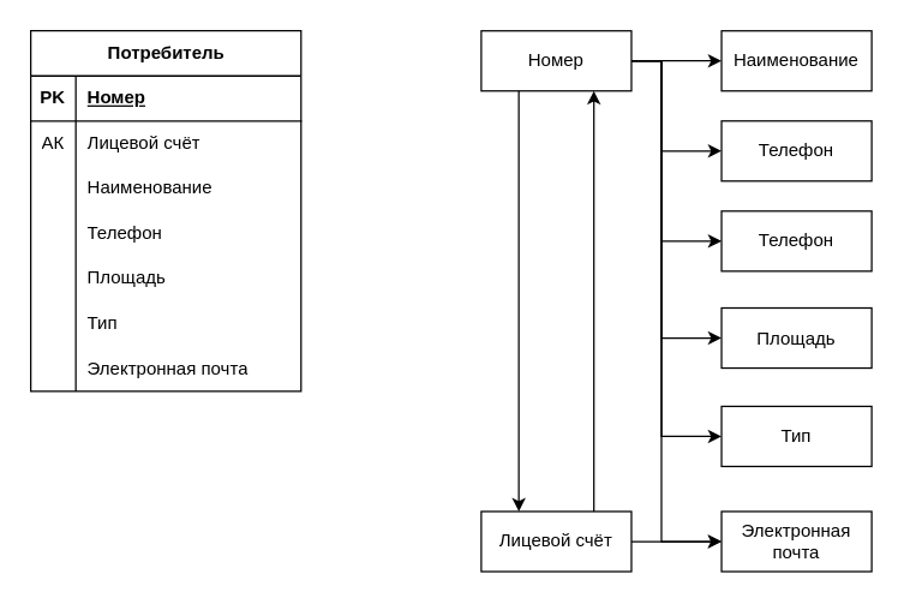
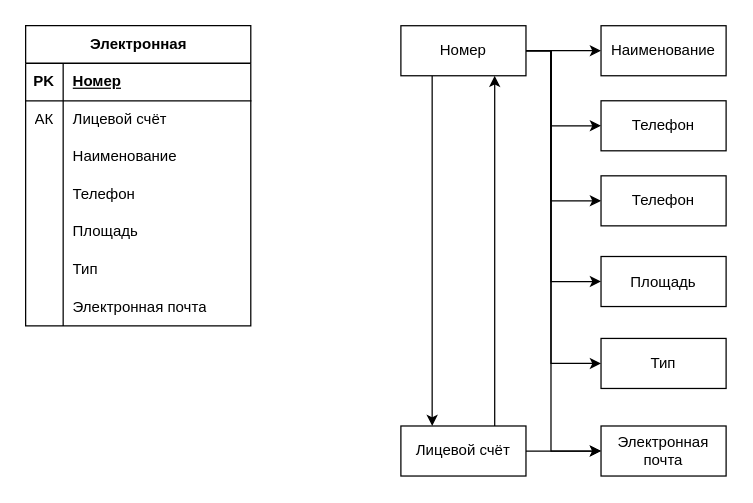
  <mxCell id="0" />
  <mxCell id="1" parent="0" />
- <mxCell id="2" value="Потребитель" style="shape=table;startSize=30;container=1;collapsible=1;childLayout=tableLayout;fixedRows=1;rowLines=0;fontStyle=1;align=center;resizeLast=1;html=1;metaEdit=0;" vertex="1" parent="1"><mxGeometry x="20" y="20" width="180" height="240" as="geometry"><mxRectangle y="550" width="120" height="30" as="alternateBounds" /></mxGeometry></mxCell>
+ <mxCell id="2" value="Электронная" style="shape=table;startSize=30;container=1;collapsible=1;childLayout=tableLayout;fixedRows=1;rowLines=0;fontStyle=1;align=center;resizeLast=1;html=1;metaEdit=0;" vertex="1" parent="1"><mxGeometry x="20" y="20" width="180" height="240" as="geometry"><mxRectangle y="550" width="120" height="30" as="alternateBounds" /></mxGeometry></mxCell>
  <mxCell id="3" value="" style="shape=tableRow;horizontal=0;startSize=0;swimlaneHead=0;swimlaneBody=0;fillColor=none;collapsible=0;dropTarget=0;points=[[0,0.5],[1,0.5]];portConstraint=eastwest;top=0;left=0;right=0;bottom=1;" vertex="1" parent="2"><mxGeometry y="30" width="180" height="30" as="geometry" /></mxCell>
  <mxCell id="4" value="PK" style="shape=partialRectangle;connectable=0;fillColor=none;top=0;left=0;bottom=0;right=0;fontStyle=1;overflow=hidden;whiteSpace=wrap;html=1;" vertex="1" parent="3"><mxGeometry width="30" height="30" as="geometry"><mxRectangle width="30" height="30" as="alternateBounds" /></mxGeometry></mxCell>
  <mxCell id="5" value="Номер" style="shape=partialRectangle;connectable=0;fillColor=none;top=0;left=0;bottom=0;right=0;align=left;spacingLeft=6;fontStyle=5;overflow=hidden;whiteSpace=wrap;html=1;" vertex="1" parent="3"><mxGeometry x="30" width="150" height="30" as="geometry"><mxRectangle width="150" height="30" as="alternateBounds" /></mxGeometry></mxCell>
  <mxCell id="6" value="" style="shape=tableRow;horizontal=0;startSize=0;swimlaneHead=0;swimlaneBody=0;fillColor=none;collapsible=0;dropTarget=0;points=[[0,0.5],[1,0.5]];portConstraint=eastwest;top=0;left=0;right=0;bottom=0;" vertex="1" parent="2"><mxGeometry y="60" width="180" height="30" as="geometry" /></mxCell>
  <mxCell id="7" value="АК" style="shape=partialRectangle;connectable=0;fillColor=none;top=0;left=0;bottom=0;right=0;editable=1;overflow=hidden;whiteSpace=wrap;html=1;" vertex="1" parent="6"><mxGeometry width="30" height="30" as="geometry"><mxRectangle width="30" height="30" as="alternateBounds" /></mxGeometry></mxCell>
  <mxCell id="8" value="Лицевой счёт" style="shape=partialRectangle;connectable=0;fillColor=none;top=0;left=0;bottom=0;right=0;align=left;spacingLeft=6;overflow=hidden;whiteSpace=wrap;html=1;" vertex="1" parent="6"><mxGeometry x="30" width="150" height="30" as="geometry"><mxRectangle width="150" height="30" as="alternateBounds" /></mxGeometry></mxCell>
  <mxCell id="9" value="" style="shape=tableRow;horizontal=0;startSize=0;swimlaneHead=0;swimlaneBody=0;fillColor=none;collapsible=0;dropTarget=0;points=[[0,0.5],[1,0.5]];portConstraint=eastwest;top=0;left=0;right=0;bottom=0;" vertex="1" parent="2"><mxGeometry y="90" width="180" height="30" as="geometry" /></mxCell>
  <mxCell id="10" value="" style="shape=partialRectangle;connectable=0;fillColor=none;top=0;left=0;bottom=0;right=0;editable=1;overflow=hidden;whiteSpace=wrap;html=1;" vertex="1" parent="9"><mxGeometry width="30" height="30" as="geometry"><mxRectangle width="30" height="30" as="alternateBounds" /></mxGeometry></mxCell>
  <mxCell id="11" value="Наименование" style="shape=partialRectangle;connectable=0;fillColor=none;top=0;left=0;bottom=0;right=0;align=left;spacingLeft=6;overflow=hidden;whiteSpace=wrap;html=1;" vertex="1" parent="9"><mxGeometry x="30" width="150" height="30" as="geometry"><mxRectangle width="150" height="30" as="alternateBounds" /></mxGeometry></mxCell>
  <mxCell id="12" value="" style="shape=tableRow;horizontal=0;startSize=0;swimlaneHead=0;swimlaneBody=0;fillColor=none;collapsible=0;dropTarget=0;points=[[0,0.5],[1,0.5]];portConstraint=eastwest;top=0;left=0;right=0;bottom=0;" vertex="1" parent="2"><mxGeometry y="120" width="180" height="30" as="geometry" /></mxCell>
  <mxCell id="13" value="" style="shape=partialRectangle;connectable=0;fillColor=none;top=0;left=0;bottom=0;right=0;editable=1;overflow=hidden;whiteSpace=wrap;html=1;" vertex="1" parent="12"><mxGeometry width="30" height="30" as="geometry"><mxRectangle width="30" height="30" as="alternateBounds" /></mxGeometry></mxCell>
  <mxCell id="14" value="Телефон" style="shape=partialRectangle;connectable=0;fillColor=none;top=0;left=0;bottom=0;right=0;align=left;spacingLeft=6;overflow=hidden;whiteSpace=wrap;html=1;" vertex="1" parent="12"><mxGeometry x="30" width="150" height="30" as="geometry"><mxRectangle width="150" height="30" as="alternateBounds" /></mxGeometry></mxCell>
  <mxCell id="15" style="shape=tableRow;horizontal=0;startSize=0;swimlaneHead=0;swimlaneBody=0;fillColor=none;collapsible=0;dropTarget=0;points=[[0,0.5],[1,0.5]];portConstraint=eastwest;top=0;left=0;right=0;bottom=0;" vertex="1" parent="2"><mxGeometry y="150" width="180" height="30" as="geometry" /></mxCell>
  <mxCell id="16" style="shape=partialRectangle;connectable=0;fillColor=none;top=0;left=0;bottom=0;right=0;editable=1;overflow=hidden;whiteSpace=wrap;html=1;" vertex="1" parent="15"><mxGeometry width="30" height="30" as="geometry"><mxRectangle width="30" height="30" as="alternateBounds" /></mxGeometry></mxCell>
  <mxCell id="17" value="Площадь" style="shape=partialRectangle;connectable=0;fillColor=none;top=0;left=0;bottom=0;right=0;align=left;spacingLeft=6;overflow=hidden;whiteSpace=wrap;html=1;" vertex="1" parent="15"><mxGeometry x="30" width="150" height="30" as="geometry"><mxRectangle width="150" height="30" as="alternateBounds" /></mxGeometry></mxCell>
  <mxCell id="18" style="shape=tableRow;horizontal=0;startSize=0;swimlaneHead=0;swimlaneBody=0;fillColor=none;collapsible=0;dropTarget=0;points=[[0,0.5],[1,0.5]];portConstraint=eastwest;top=0;left=0;right=0;bottom=0;" vertex="1" parent="2"><mxGeometry y="180" width="180" height="30" as="geometry" /></mxCell>
  <mxCell id="19" style="shape=partialRectangle;connectable=0;fillColor=none;top=0;left=0;bottom=0;right=0;editable=1;overflow=hidden;whiteSpace=wrap;html=1;" vertex="1" parent="18"><mxGeometry width="30" height="30" as="geometry"><mxRectangle width="30" height="30" as="alternateBounds" /></mxGeometry></mxCell>
  <mxCell id="20" value="Тип" style="shape=partialRectangle;connectable=0;fillColor=none;top=0;left=0;bottom=0;right=0;align=left;spacingLeft=6;overflow=hidden;whiteSpace=wrap;html=1;" vertex="1" parent="18"><mxGeometry x="30" width="150" height="30" as="geometry"><mxRectangle width="150" height="30" as="alternateBounds" /></mxGeometry></mxCell>
  <mxCell id="21" style="shape=tableRow;horizontal=0;startSize=0;swimlaneHead=0;swimlaneBody=0;fillColor=none;collapsible=0;dropTarget=0;points=[[0,0.5],[1,0.5]];portConstraint=eastwest;top=0;left=0;right=0;bottom=0;" vertex="1" parent="2"><mxGeometry y="210" width="180" height="30" as="geometry" /></mxCell>
  <mxCell id="22" style="shape=partialRectangle;connectable=0;fillColor=none;top=0;left=0;bottom=0;right=0;editable=1;overflow=hidden;whiteSpace=wrap;html=1;" vertex="1" parent="21"><mxGeometry width="30" height="30" as="geometry"><mxRectangle width="30" height="30" as="alternateBounds" /></mxGeometry></mxCell>
  <mxCell id="23" value="Электронная почта" style="shape=partialRectangle;connectable=0;fillColor=none;top=0;left=0;bottom=0;right=0;align=left;spacingLeft=6;overflow=hidden;whiteSpace=wrap;html=1;" vertex="1" parent="21"><mxGeometry x="30" width="150" height="30" as="geometry"><mxRectangle width="150" height="30" as="alternateBounds" /></mxGeometry></mxCell>
  <mxCell id="24" style="edgeStyle=orthogonalEdgeStyle;rounded=0;orthogonalLoop=1;jettySize=auto;html=1;entryX=0;entryY=0.5;entryDx=0;entryDy=0;" edge="1" parent="1" source="31" target="35"><mxGeometry relative="1" as="geometry"><Array as="points"><mxPoint x="440" y="40" /><mxPoint x="440" y="40" /></Array></mxGeometry></mxCell>
  <mxCell id="25" style="edgeStyle=orthogonalEdgeStyle;rounded=0;orthogonalLoop=1;jettySize=auto;html=1;entryX=0;entryY=0.5;entryDx=0;entryDy=0;" edge="1" parent="1" source="31" target="36"><mxGeometry relative="1" as="geometry"><Array as="points"><mxPoint x="440" y="40" /><mxPoint x="440" y="100" /></Array></mxGeometry></mxCell>
  <mxCell id="26" style="edgeStyle=orthogonalEdgeStyle;rounded=0;orthogonalLoop=1;jettySize=auto;html=1;entryX=0;entryY=0.5;entryDx=0;entryDy=0;" edge="1" parent="1" source="31" target="37"><mxGeometry relative="1" as="geometry"><Array as="points"><mxPoint x="440" y="40" /><mxPoint x="440" y="160" /></Array></mxGeometry></mxCell>
  <mxCell id="27" style="edgeStyle=orthogonalEdgeStyle;rounded=0;orthogonalLoop=1;jettySize=auto;html=1;entryX=0;entryY=0.5;entryDx=0;entryDy=0;" edge="1" parent="1" source="31" target="38"><mxGeometry relative="1" as="geometry"><Array as="points"><mxPoint x="440" y="40" /><mxPoint x="440" y="225" /></Array></mxGeometry></mxCell>
  <mxCell id="28" style="edgeStyle=orthogonalEdgeStyle;rounded=0;orthogonalLoop=1;jettySize=auto;html=1;entryX=0;entryY=0.5;entryDx=0;entryDy=0;" edge="1" parent="1" source="31" target="39"><mxGeometry relative="1" as="geometry"><Array as="points"><mxPoint x="440" y="40" /><mxPoint x="440" y="290" /></Array></mxGeometry></mxCell>
  <mxCell id="29" style="edgeStyle=orthogonalEdgeStyle;rounded=0;orthogonalLoop=1;jettySize=auto;html=1;entryX=0;entryY=0.5;entryDx=0;entryDy=0;" edge="1" parent="1" source="31" target="40"><mxGeometry relative="1" as="geometry"><Array as="points"><mxPoint x="440" y="40" /><mxPoint x="440" y="360" /></Array></mxGeometry></mxCell>
  <mxCell id="30" style="edgeStyle=orthogonalEdgeStyle;rounded=0;orthogonalLoop=1;jettySize=auto;html=1;exitX=0.25;exitY=1;exitDx=0;exitDy=0;entryX=0.25;entryY=0;entryDx=0;entryDy=0;" edge="1" parent="1" source="31" target="34"><mxGeometry relative="1" as="geometry" /></mxCell>
  <mxCell id="31" value="Номер" style="whiteSpace=wrap;html=1;align=center;" vertex="1" parent="1"><mxGeometry x="320" y="20" width="100" height="40" as="geometry" /></mxCell>
  <mxCell id="32" style="edgeStyle=orthogonalEdgeStyle;rounded=0;orthogonalLoop=1;jettySize=auto;html=1;" edge="1" parent="1" source="34"><mxGeometry relative="1" as="geometry"><mxPoint x="480" y="360" as="targetPoint" /></mxGeometry></mxCell>
  <mxCell id="33" style="edgeStyle=orthogonalEdgeStyle;rounded=0;orthogonalLoop=1;jettySize=auto;html=1;exitX=0.75;exitY=0;exitDx=0;exitDy=0;entryX=0.75;entryY=1;entryDx=0;entryDy=0;" edge="1" parent="1" source="34" target="31"><mxGeometry relative="1" as="geometry" /></mxCell>
  <mxCell id="34" value="Лицевой счёт" style="whiteSpace=wrap;html=1;align=center;" vertex="1" parent="1"><mxGeometry x="320" y="340" width="100" height="40" as="geometry" /></mxCell>
  <mxCell id="35" value="Наименование" style="whiteSpace=wrap;html=1;align=center;" vertex="1" parent="1"><mxGeometry x="480" y="20" width="100" height="40" as="geometry" /></mxCell>
  <mxCell id="36" value="Телефон" style="whiteSpace=wrap;html=1;align=center;" vertex="1" parent="1"><mxGeometry x="480" y="80" width="100" height="40" as="geometry" /></mxCell>
  <mxCell id="37" value="Телефон" style="whiteSpace=wrap;html=1;align=center;" vertex="1" parent="1"><mxGeometry x="480" y="140" width="100" height="40" as="geometry" /></mxCell>
  <mxCell id="38" value="Площадь" style="whiteSpace=wrap;html=1;align=center;" vertex="1" parent="1"><mxGeometry x="480" y="204.5" width="100" height="40" as="geometry" /></mxCell>
  <mxCell id="39" value="Тип" style="whiteSpace=wrap;html=1;align=center;" vertex="1" parent="1"><mxGeometry x="480" y="270" width="100" height="40" as="geometry" /></mxCell>
  <mxCell id="40" value="Электронная почта" style="whiteSpace=wrap;html=1;align=center;" vertex="1" parent="1"><mxGeometry x="480" y="340" width="100" height="40" as="geometry" /></mxCell>
